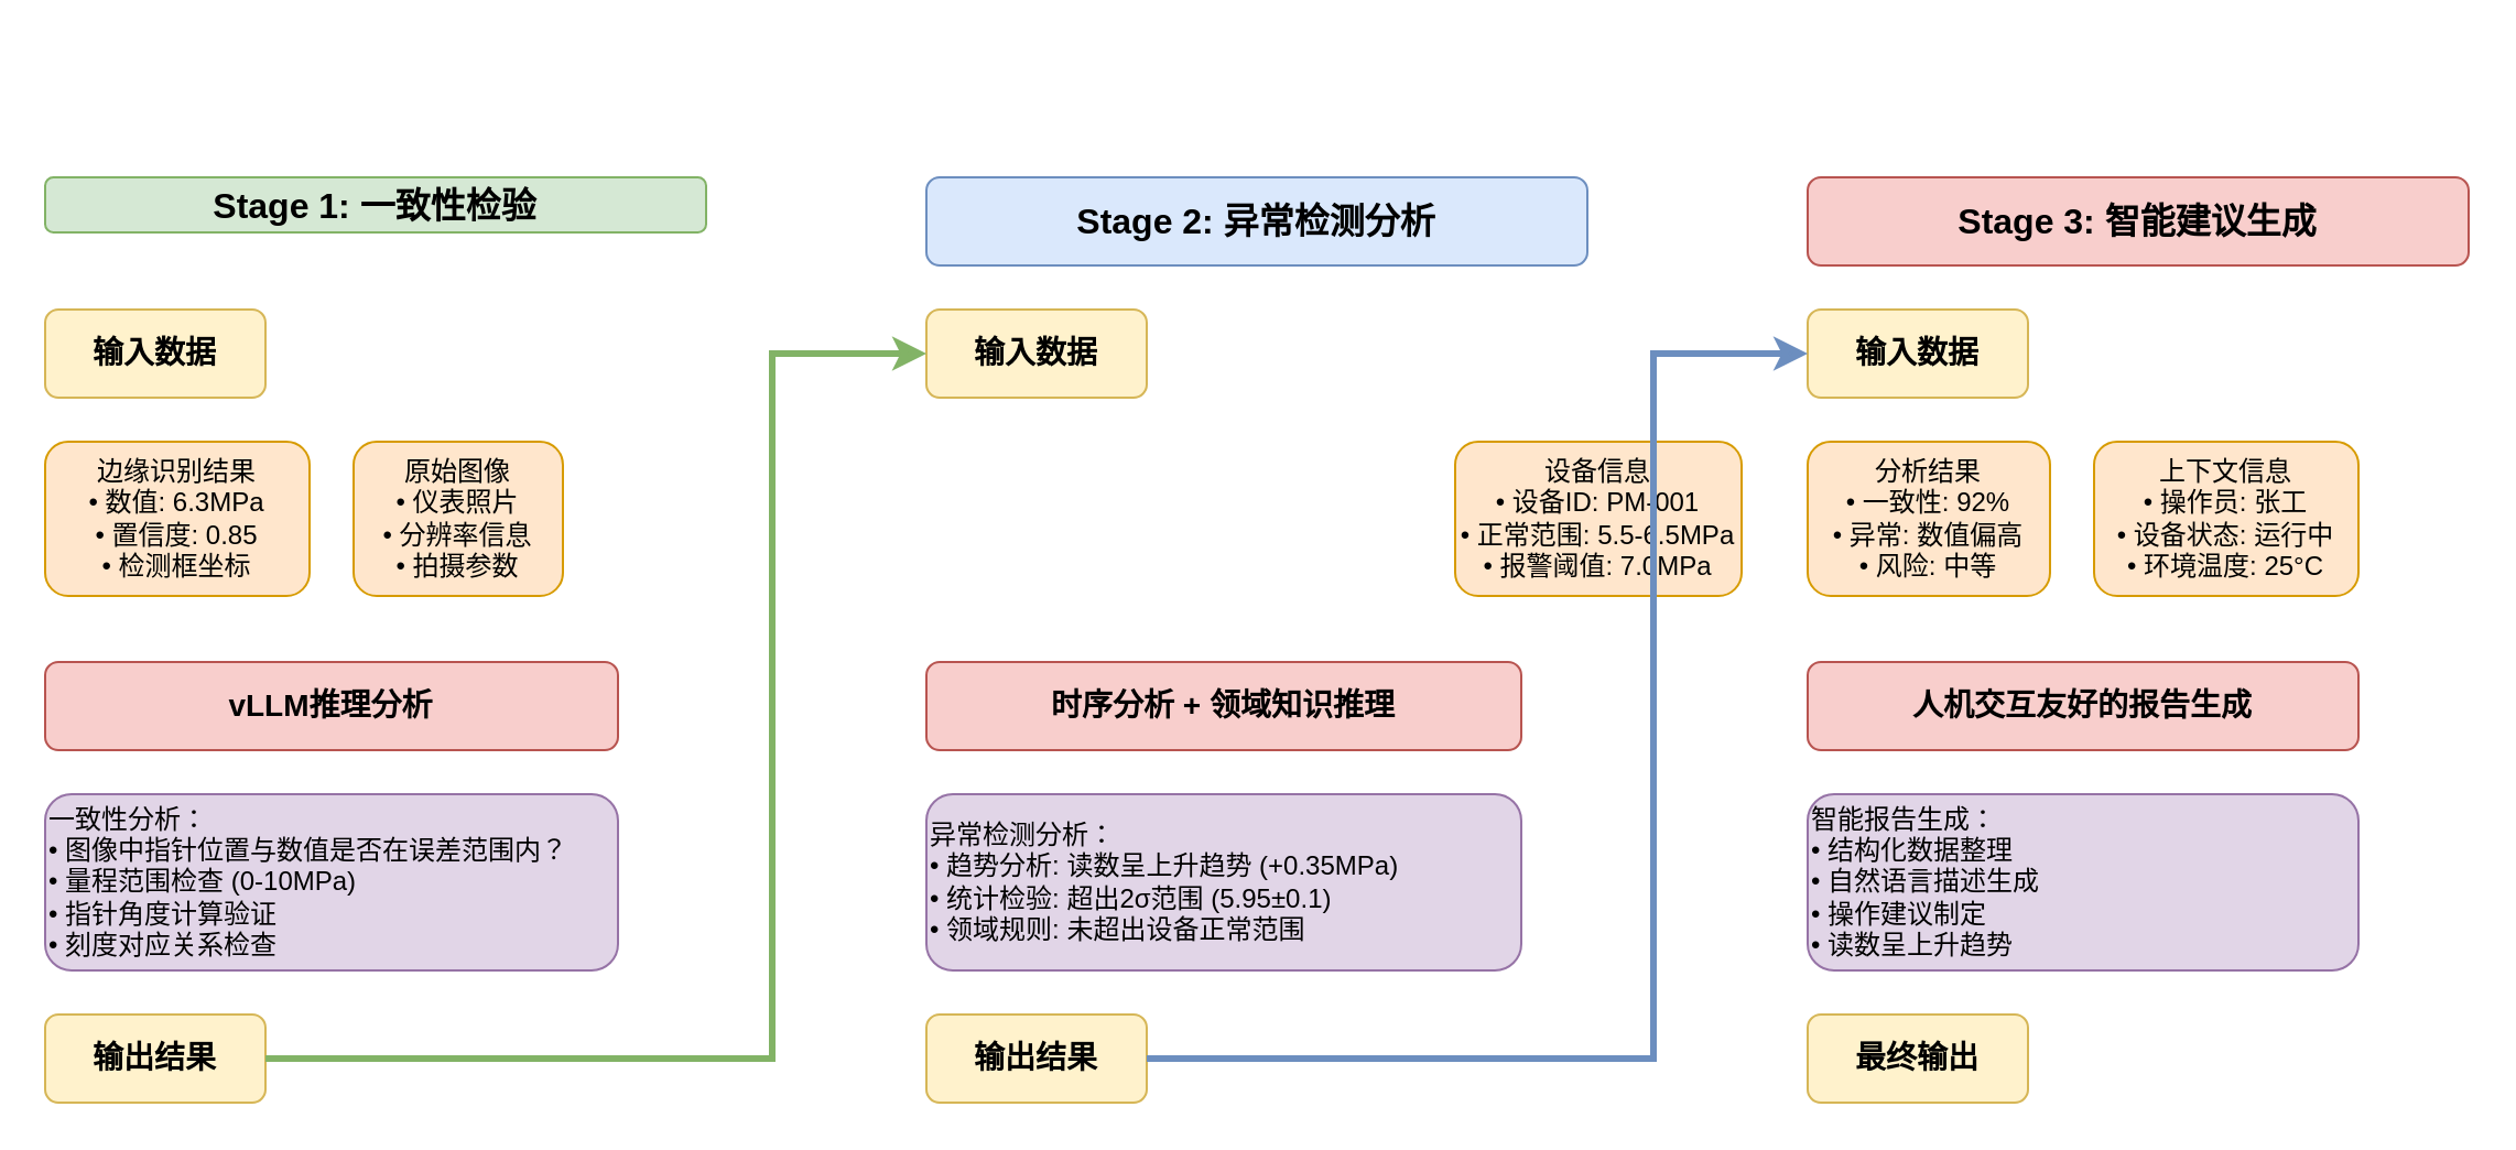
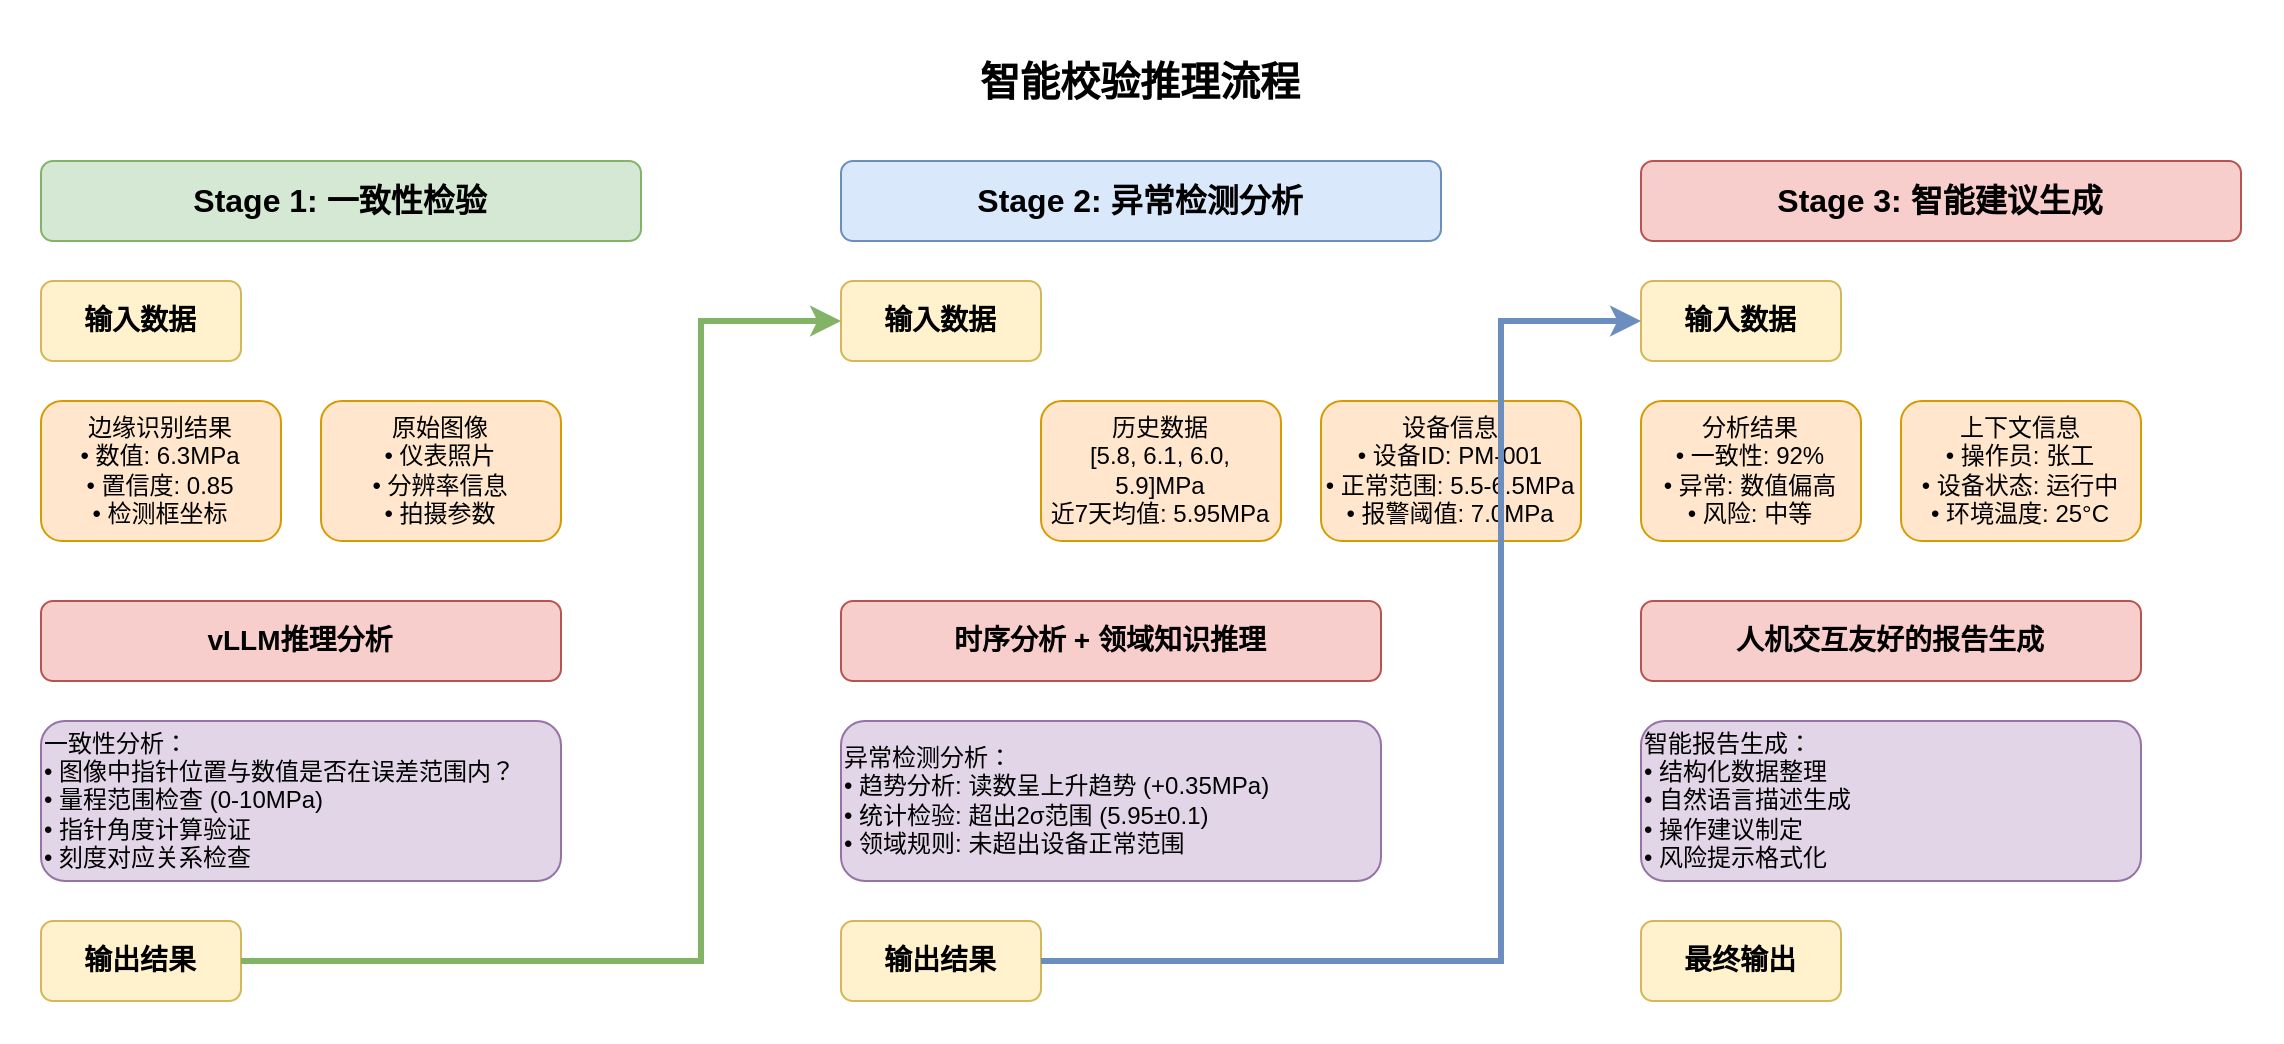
  <mxCell id="0" />
  <mxCell id="1" parent="0" />
- <mxCell id="3" value="Stage 1: 一致性检验" style="rounded=1;whiteSpace=wrap;html=1;fillColor=#d5e8d4;strokeColor=#82b366;fontSize=16;fontStyle=1;" parent="1" vertex="1"><mxGeometry x="20" y="80" width="300" height="25" as="geometry" /></mxCell>
+ <mxCell id="2" value="智能校验推理流程" style="text;html=1;strokeColor=none;fillColor=none;align=center;verticalAlign=middle;whiteSpace=wrap;rounded=0;fontSize=20;fontStyle=1;" parent="1" vertex="1"><mxGeometry x="470" y="20" width="200" height="40" as="geometry" /></mxCell>
+ <mxCell id="3" value="Stage 1: 一致性检验" style="rounded=1;whiteSpace=wrap;html=1;fillColor=#d5e8d4;strokeColor=#82b366;fontSize=16;fontStyle=1;" parent="1" vertex="1"><mxGeometry x="20" y="80" width="300" height="40" as="geometry" /></mxCell>
  <mxCell id="4" value="输入数据" style="rounded=1;whiteSpace=wrap;html=1;fillColor=#fff2cc;strokeColor=#d6b656;fontSize=14;fontStyle=1;" parent="1" vertex="1"><mxGeometry x="20" y="140" width="100" height="40" as="geometry" /></mxCell>
  <mxCell id="5" value="边缘识别结果&#10;• 数值: 6.3MPa&#10;• 置信度: 0.85&#10;• 检测框坐标" style="rounded=1;whiteSpace=wrap;html=1;fillColor=#ffe6cc;strokeColor=#d79b00;" parent="1" vertex="1"><mxGeometry x="20" y="200" width="120" height="70" as="geometry" /></mxCell>
- <mxCell id="6" value="原始图像&#10;• 仪表照片&#10;• 分辨率信息&#10;• 拍摄参数" style="rounded=1;whiteSpace=wrap;html=1;fillColor=#ffe6cc;strokeColor=#d79b00;" parent="1" vertex="1"><mxGeometry x="160" y="200" width="95" height="70" as="geometry" /></mxCell>
+ <mxCell id="6" value="原始图像&#10;• 仪表照片&#10;• 分辨率信息&#10;• 拍摄参数" style="rounded=1;whiteSpace=wrap;html=1;fillColor=#ffe6cc;strokeColor=#d79b00;" parent="1" vertex="1"><mxGeometry x="160" y="200" width="120" height="70" as="geometry" /></mxCell>
  <mxCell id="7" value="vLLM推理分析" style="rounded=1;whiteSpace=wrap;html=1;fillColor=#f8cecc;strokeColor=#b85450;fontSize=14;fontStyle=1;" parent="1" vertex="1"><mxGeometry x="20" y="300" width="260" height="40" as="geometry" /></mxCell>
  <mxCell id="8" value="一致性分析：&lt;br&gt;• 图像中指针位置与数值是否在误差范围内？&lt;br&gt;• 量程范围检查 (0-10MPa)&lt;br&gt;• 指针角度计算验证&lt;br&gt;• 刻度对应关系检查" style="rounded=1;whiteSpace=wrap;html=1;fillColor=#e1d5e7;strokeColor=#9673a6;align=left;" parent="1" vertex="1"><mxGeometry x="20" y="360" width="260" height="80" as="geometry" /></mxCell>
  <mxCell id="9" value="输出结果" style="rounded=1;whiteSpace=wrap;html=1;fillColor=#fff2cc;strokeColor=#d6b656;fontSize=14;fontStyle=1;" parent="1" vertex="1"><mxGeometry x="20" y="460" width="100" height="40" as="geometry" /></mxCell>
  <mxCell id="10" value="Stage 2: 异常检测分析" style="rounded=1;whiteSpace=wrap;html=1;fillColor=#dae8fc;strokeColor=#6c8ebf;fontSize=16;fontStyle=1;" parent="1" vertex="1"><mxGeometry x="420" y="80" width="300" height="40" as="geometry" /></mxCell>
  <mxCell id="11" value="输入数据" style="rounded=1;whiteSpace=wrap;html=1;fillColor=#fff2cc;strokeColor=#d6b656;fontSize=14;fontStyle=1;" parent="1" vertex="1"><mxGeometry x="420" y="140" width="100" height="40" as="geometry" /></mxCell>
+ <mxCell id="12" value="历史数据&#10;[5.8, 6.1, 6.0, 5.9]MPa&#10;近7天均值: 5.95MPa" style="rounded=1;whiteSpace=wrap;html=1;fillColor=#ffe6cc;strokeColor=#d79b00;" parent="1" vertex="1"><mxGeometry x="520" y="200" width="120" height="70" as="geometry" /></mxCell>
  <mxCell id="13" value="设备信息&#10;• 设备ID: PM-001&#10;• 正常范围: 5.5-6.5MPa&#10;• 报警阈值: 7.0MPa" style="rounded=1;whiteSpace=wrap;html=1;fillColor=#ffe6cc;strokeColor=#d79b00;" parent="1" vertex="1"><mxGeometry x="660" y="200" width="130" height="70" as="geometry" /></mxCell>
  <mxCell id="14" value="时序分析 + 领域知识推理" style="rounded=1;whiteSpace=wrap;html=1;fillColor=#f8cecc;strokeColor=#b85450;fontSize=14;fontStyle=1;" parent="1" vertex="1"><mxGeometry x="420" y="300" width="270" height="40" as="geometry" /></mxCell>
  <mxCell id="15" value="异常检测分析：&lt;br&gt;• 趋势分析: 读数呈上升趋势 (+0.35MPa)&lt;br&gt;• 统计检验: 超出2σ范围 (5.95±0.1)&lt;br&gt;• 领域规则: 未超出设备正常范围" style="rounded=1;whiteSpace=wrap;html=1;fillColor=#e1d5e7;strokeColor=#9673a6;align=left;" parent="1" vertex="1"><mxGeometry x="420" y="360" width="270" height="80" as="geometry" /></mxCell>
  <mxCell id="16" value="输出结果" style="rounded=1;whiteSpace=wrap;html=1;fillColor=#fff2cc;strokeColor=#d6b656;fontSize=14;fontStyle=1;" parent="1" vertex="1"><mxGeometry x="420" y="460" width="100" height="40" as="geometry" /></mxCell>
  <mxCell id="17" value="Stage 3: 智能建议生成" style="rounded=1;whiteSpace=wrap;html=1;fillColor=#f8cecc;strokeColor=#b85450;fontSize=16;fontStyle=1;" parent="1" vertex="1"><mxGeometry x="820" y="80" width="300" height="40" as="geometry" /></mxCell>
  <mxCell id="18" value="输入数据" style="rounded=1;whiteSpace=wrap;html=1;fillColor=#fff2cc;strokeColor=#d6b656;fontSize=14;fontStyle=1;" parent="1" vertex="1"><mxGeometry x="820" y="140" width="100" height="40" as="geometry" /></mxCell>
  <mxCell id="19" value="分析结果&#10;• 一致性: 92%&#10;• 异常: 数值偏高&#10;• 风险: 中等" style="rounded=1;whiteSpace=wrap;html=1;fillColor=#ffe6cc;strokeColor=#d79b00;" parent="1" vertex="1"><mxGeometry x="820" y="200" width="110" height="70" as="geometry" /></mxCell>
  <mxCell id="20" value="上下文信息&#10;• 操作员: 张工&#10;• 设备状态: 运行中&#10;• 环境温度: 25°C" style="rounded=1;whiteSpace=wrap;html=1;fillColor=#ffe6cc;strokeColor=#d79b00;" parent="1" vertex="1"><mxGeometry x="950" y="200" width="120" height="70" as="geometry" /></mxCell>
  <mxCell id="21" value="人机交互友好的报告生成" style="rounded=1;whiteSpace=wrap;html=1;fillColor=#f8cecc;strokeColor=#b85450;fontSize=14;fontStyle=1;" parent="1" vertex="1"><mxGeometry x="820" y="300" width="250" height="40" as="geometry" /></mxCell>
- <mxCell id="22" value="智能报告生成：&#10;• 结构化数据整理&#10;• 自然语言描述生成&#10;• 操作建议制定&#10;• 读数呈上升趋势" style="rounded=1;whiteSpace=wrap;html=1;fillColor=#e1d5e7;strokeColor=#9673a6;align=left;" parent="1" vertex="1"><mxGeometry x="820" y="360" width="250" height="80" as="geometry" /></mxCell>
+ <mxCell id="22" value="智能报告生成：&#10;• 结构化数据整理&#10;• 自然语言描述生成&#10;• 操作建议制定&#10;• 风险提示格式化" style="rounded=1;whiteSpace=wrap;html=1;fillColor=#e1d5e7;strokeColor=#9673a6;align=left;" parent="1" vertex="1"><mxGeometry x="820" y="360" width="250" height="80" as="geometry" /></mxCell>
  <mxCell id="23" value="最终输出" style="rounded=1;whiteSpace=wrap;html=1;fillColor=#fff2cc;strokeColor=#d6b656;fontSize=14;fontStyle=1;" parent="1" vertex="1"><mxGeometry x="820" y="460" width="100" height="40" as="geometry" /></mxCell>
  <mxCell id="24" style="edgeStyle=orthogonalEdgeStyle;rounded=0;orthogonalLoop=1;jettySize=auto;html=1;strokeWidth=3;fillColor=#d5e8d4;strokeColor=#82b366;" parent="1" source="9" target="11" edge="1"><mxGeometry relative="1" as="geometry"><Array as="points"><mxPoint x="350" y="480" /><mxPoint x="350" y="160" /></Array></mxGeometry></mxCell>
  <mxCell id="25" style="edgeStyle=orthogonalEdgeStyle;rounded=0;orthogonalLoop=1;jettySize=auto;html=1;strokeWidth=3;fillColor=#dae8fc;strokeColor=#6c8ebf;" parent="1" source="16" target="18" edge="1"><mxGeometry relative="1" as="geometry"><Array as="points"><mxPoint x="750" y="480" /><mxPoint x="750" y="160" /></Array></mxGeometry></mxCell>
